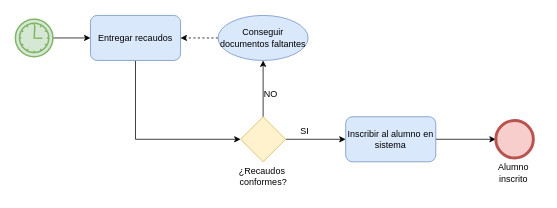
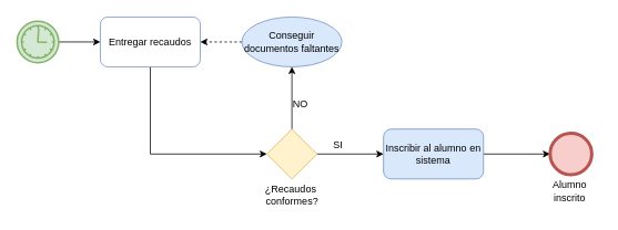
  <mxCell id="0" />
  <mxCell id="1" parent="0" />
  <mxCell id="2" style="edgeStyle=orthogonalEdgeStyle;rounded=0;orthogonalLoop=1;jettySize=auto;html=1;entryX=0;entryY=0.5;entryDx=0;entryDy=0;" parent="1" source="3" target="5" edge="1"><mxGeometry relative="1" as="geometry" /></mxCell>
  <mxCell id="3" value="" style="points=[[0.145,0.145,0],[0.5,0,0],[0.855,0.145,0],[1,0.5,0],[0.855,0.855,0],[0.5,1,0],[0.145,0.855,0],[0,0.5,0]];shape=mxgraph.bpmn.event;html=1;verticalLabelPosition=bottom;labelBackgroundColor=#ffffff;verticalAlign=top;align=center;perimeter=ellipsePerimeter;outlineConnect=0;aspect=fixed;outline=standard;symbol=timer;fillColor=#d5e8d4;strokeColor=#82b366;strokeWidth=2;" parent="1" vertex="1"><mxGeometry x="20" y="25" width="50" height="50" as="geometry" /></mxCell>
  <mxCell id="4" style="edgeStyle=orthogonalEdgeStyle;rounded=0;orthogonalLoop=1;jettySize=auto;html=1;exitX=0.5;exitY=1;exitDx=0;exitDy=0;entryX=0;entryY=0.5;entryDx=0;entryDy=0;" parent="1" source="5" target="10" edge="1"><mxGeometry relative="1" as="geometry" /></mxCell>
- <mxCell id="5" value="Entregar recaudos" style="rounded=1;whiteSpace=wrap;html=1;fillColor=#dae8fc;strokeColor=#6c8ebf;" parent="1" vertex="1"><mxGeometry x="120" y="20" width="120" height="60" as="geometry" /></mxCell>
+ <mxCell id="5" value="Entregar recaudos" style="rounded=1;whiteSpace=wrap;html=1;fillColor=#ffffff;strokeColor=#6c8ebf;" parent="1" vertex="1"><mxGeometry x="120" y="20" width="120" height="60" as="geometry" /></mxCell>
  <mxCell id="6" style="edgeStyle=orthogonalEdgeStyle;rounded=0;orthogonalLoop=1;jettySize=auto;html=1;exitX=0;exitY=0.5;exitDx=0;exitDy=0;entryX=1;entryY=0.5;entryDx=0;entryDy=0;dashed=1;" parent="1" source="7" target="5" edge="1"><mxGeometry relative="1" as="geometry" /></mxCell>
  <mxCell id="7" value="Conseguir documentos faltantes" style="ellipse;whiteSpace=wrap;html=1;fillColor=#dae8fc;strokeColor=#6c8ebf;" parent="1" vertex="1"><mxGeometry x="290" y="20" width="120" height="60" as="geometry" /></mxCell>
  <mxCell id="8" style="edgeStyle=orthogonalEdgeStyle;rounded=0;orthogonalLoop=1;jettySize=auto;html=1;exitX=0.5;exitY=0;exitDx=0;exitDy=0;entryX=0.5;entryY=1;entryDx=0;entryDy=0;" parent="1" source="10" target="7" edge="1"><mxGeometry relative="1" as="geometry" /></mxCell>
  <mxCell id="9" style="edgeStyle=orthogonalEdgeStyle;rounded=0;orthogonalLoop=1;jettySize=auto;html=1;exitX=1;exitY=0.5;exitDx=0;exitDy=0;" parent="1" source="10" target="12" edge="1"><mxGeometry relative="1" as="geometry" /></mxCell>
  <mxCell id="10" value="" style="rhombus;whiteSpace=wrap;html=1;fillColor=#fff2cc;strokeColor=#d6b656;" parent="1" vertex="1"><mxGeometry x="320" y="155" width="60" height="60" as="geometry" /></mxCell>
  <mxCell id="11" style="edgeStyle=orthogonalEdgeStyle;rounded=0;orthogonalLoop=1;jettySize=auto;html=1;exitX=1;exitY=0.5;exitDx=0;exitDy=0;entryX=0;entryY=0.5;entryDx=0;entryDy=0;entryPerimeter=0;" parent="1" source="12" target="13" edge="1"><mxGeometry relative="1" as="geometry" /></mxCell>
  <mxCell id="12" value="Inscribir al alumno en sistema" style="rounded=1;whiteSpace=wrap;html=1;fillColor=#dae8fc;strokeColor=#6c8ebf;" parent="1" vertex="1"><mxGeometry x="460" y="155" width="120" height="60" as="geometry" /></mxCell>
  <mxCell id="13" value="" style="points=[[0.145,0.145,0],[0.5,0,0],[0.855,0.145,0],[1,0.5,0],[0.855,0.855,0],[0.5,1,0],[0.145,0.855,0],[0,0.5,0]];shape=mxgraph.bpmn.event;html=1;verticalLabelPosition=bottom;labelBackgroundColor=#ffffff;verticalAlign=top;align=center;perimeter=ellipsePerimeter;outlineConnect=0;aspect=fixed;outline=standard;symbol=general;fillColor=#f8cecc;strokeColor=#b85450;strokeWidth=4;" parent="1" vertex="1"><mxGeometry x="660" y="160" width="50" height="50" as="geometry" /></mxCell>
  <mxCell id="14" value="¿Recaudos&amp;nbsp;&lt;br&gt;conformes?" style="text;html=1;align=center;verticalAlign=middle;resizable=0;points=[];autosize=1;strokeColor=none;fillColor=none;" parent="1" vertex="1"><mxGeometry x="305" y="215" width="90" height="40" as="geometry" /></mxCell>
  <mxCell id="15" value="NO" style="text;html=1;align=center;verticalAlign=middle;resizable=0;points=[];autosize=1;strokeColor=none;fillColor=none;" parent="1" vertex="1"><mxGeometry x="340" y="110" width="40" height="30" as="geometry" /></mxCell>
  <mxCell id="16" value="SI" style="text;html=1;align=center;verticalAlign=middle;resizable=0;points=[];autosize=1;strokeColor=none;fillColor=none;" parent="1" vertex="1"><mxGeometry x="390" y="160" width="30" height="30" as="geometry" /></mxCell>
  <mxCell id="17" value="Alumno&amp;nbsp;&lt;br&gt;inscrito&amp;nbsp;" style="text;html=1;align=center;verticalAlign=middle;resizable=0;points=[];autosize=1;strokeColor=none;fillColor=none;" parent="1" vertex="1"><mxGeometry x="650" y="210" width="70" height="40" as="geometry" /></mxCell>
